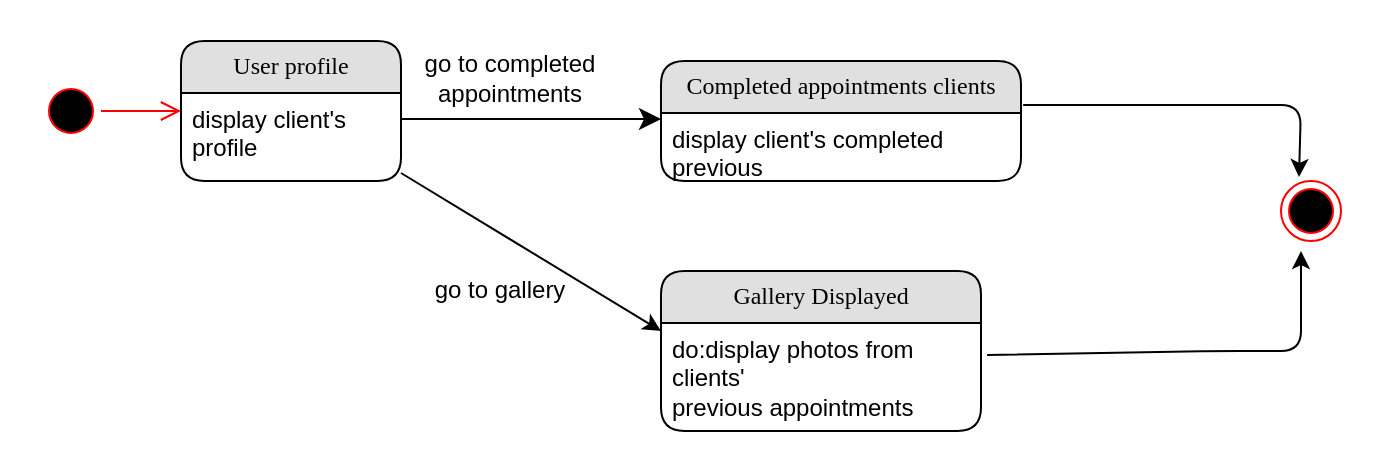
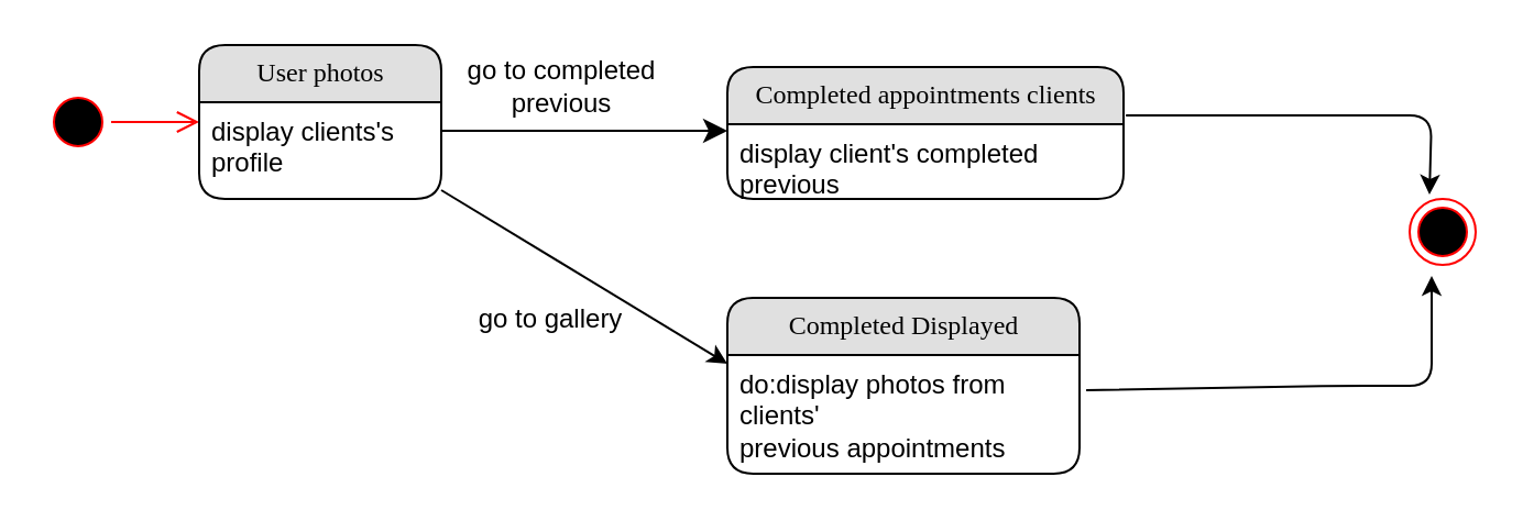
  <mxCell id="0" />
  <mxCell id="1" parent="0" />
  <mxCell id="2" style="edgeStyle=orthogonalEdgeStyle;html=1;labelBackgroundColor=none;startFill=0;startSize=8;endFill=1;endSize=8;fontFamily=Verdana;fontSize=12;exitX=1;exitY=0.5;" parent="1" edge="1"><mxGeometry relative="1" as="geometry"><Array as="points" /><mxPoint x="200" y="59" as="sourcePoint" /><mxPoint x="330" y="59" as="targetPoint" /></mxGeometry></mxCell>
  <mxCell id="3" value="" style="ellipse;html=1;shape=endState;fillColor=#000000;strokeColor=#ff0000;" parent="1" vertex="1"><mxGeometry x="640" y="90" width="30" height="30" as="geometry" /></mxCell>
  <mxCell id="4" value="" style="ellipse;html=1;shape=startState;fillColor=#000000;strokeColor=#ff0000;" parent="1" vertex="1"><mxGeometry x="20" y="40" width="30" height="30" as="geometry" /></mxCell>
  <mxCell id="5" value="" style="edgeStyle=orthogonalEdgeStyle;html=1;verticalAlign=bottom;endArrow=open;endSize=8;strokeColor=#ff0000;" parent="1" source="4" edge="1"><mxGeometry relative="1" as="geometry"><mxPoint x="90" y="55" as="targetPoint" /></mxGeometry></mxCell>
- <mxCell id="6" value="go to completed appointments" style="text;html=1;strokeColor=none;fillColor=none;align=center;verticalAlign=middle;whiteSpace=wrap;rounded=0;" parent="1" vertex="1"><mxGeometry x="200" y="29" width="110" height="20" as="geometry" /></mxCell>
+ <mxCell id="6" value="go to completed previous" style="text;html=1;strokeColor=none;fillColor=none;align=center;verticalAlign=middle;whiteSpace=wrap;rounded=0;" parent="1" vertex="1"><mxGeometry x="200" y="29" width="110" height="20" as="geometry" /></mxCell>
  <mxCell id="7" value="" style="endArrow=classic;html=1;exitX=1.006;exitY=0.367;exitDx=0;exitDy=0;exitPerimeter=0;entryX=0.3;entryY=-0.067;entryDx=0;entryDy=0;entryPerimeter=0;" parent="1" source="10" target="3" edge="1"><mxGeometry width="50" height="50" relative="1" as="geometry"><mxPoint x="510" y="56.01" as="sourcePoint" /><mxPoint x="650" y="85" as="targetPoint" /><Array as="points"><mxPoint x="650" y="52" /></Array></mxGeometry></mxCell>
- <mxCell id="8" value="User profile" style="swimlane;html=1;fontStyle=0;childLayout=stackLayout;horizontal=1;startSize=26;fillColor=#e0e0e0;horizontalStack=0;resizeParent=1;resizeLast=0;collapsible=1;marginBottom=0;swimlaneFillColor=#ffffff;align=center;rounded=1;shadow=0;comic=0;labelBackgroundColor=none;strokeWidth=1;fontFamily=Verdana;fontSize=12" parent="1" vertex="1"><mxGeometry x="90" y="20" width="110" height="70" as="geometry" /></mxCell>
- <mxCell id="9" value="display client's profile&amp;nbsp;" style="text;html=1;strokeColor=none;fillColor=none;spacingLeft=4;spacingRight=4;whiteSpace=wrap;overflow=hidden;rotatable=0;points=[[0,0.5],[1,0.5]];portConstraint=eastwest;" parent="8" vertex="1"><mxGeometry y="26" width="110" height="44" as="geometry" /></mxCell>
+ <mxCell id="8" value="User photos" style="swimlane;html=1;fontStyle=0;childLayout=stackLayout;horizontal=1;startSize=26;fillColor=#e0e0e0;horizontalStack=0;resizeParent=1;resizeLast=0;collapsible=1;marginBottom=0;swimlaneFillColor=#ffffff;align=center;rounded=1;shadow=0;comic=0;labelBackgroundColor=none;strokeWidth=1;fontFamily=Verdana;fontSize=12" parent="1" vertex="1"><mxGeometry x="90" y="20" width="110" height="70" as="geometry" /></mxCell>
+ <mxCell id="9" value="display clients's profile&amp;nbsp;" style="text;html=1;strokeColor=none;fillColor=none;spacingLeft=4;spacingRight=4;whiteSpace=wrap;overflow=hidden;rotatable=0;points=[[0,0.5],[1,0.5]];portConstraint=eastwest;" parent="8" vertex="1"><mxGeometry y="26" width="110" height="44" as="geometry" /></mxCell>
  <mxCell id="10" value="Completed appointments clients" style="swimlane;html=1;fontStyle=0;childLayout=stackLayout;horizontal=1;startSize=26;fillColor=#e0e0e0;horizontalStack=0;resizeParent=1;resizeLast=0;collapsible=1;marginBottom=0;swimlaneFillColor=#ffffff;align=center;rounded=1;shadow=0;comic=0;labelBackgroundColor=none;strokeWidth=1;fontFamily=Verdana;fontSize=12" parent="1" vertex="1"><mxGeometry x="330" y="30" width="180" height="60" as="geometry" /></mxCell>
  <mxCell id="11" value="display client's completed previous" style="text;html=1;strokeColor=none;fillColor=none;spacingLeft=4;spacingRight=4;whiteSpace=wrap;overflow=hidden;rotatable=0;points=[[0,0.5],[1,0.5]];portConstraint=eastwest;" parent="10" vertex="1"><mxGeometry y="26" width="180" height="34" as="geometry" /></mxCell>
  <mxCell id="12" value="" style="endArrow=classic;html=1;" parent="1" edge="1"><mxGeometry width="50" height="50" relative="1" as="geometry"><mxPoint x="200" y="86" as="sourcePoint" /><mxPoint x="330" y="165" as="targetPoint" /><Array as="points" /></mxGeometry></mxCell>
- <mxCell id="13" value="Gallery Displayed" style="swimlane;html=1;fontStyle=0;childLayout=stackLayout;horizontal=1;startSize=26;fillColor=#e0e0e0;horizontalStack=0;resizeParent=1;resizeLast=0;collapsible=1;marginBottom=0;swimlaneFillColor=#ffffff;align=center;rounded=1;shadow=0;comic=0;labelBackgroundColor=none;strokeWidth=1;fontFamily=Verdana;fontSize=12" parent="1" vertex="1"><mxGeometry x="330" y="135" width="160" height="80" as="geometry" /></mxCell>
+ <mxCell id="13" value="Completed Displayed" style="swimlane;html=1;fontStyle=0;childLayout=stackLayout;horizontal=1;startSize=26;fillColor=#e0e0e0;horizontalStack=0;resizeParent=1;resizeLast=0;collapsible=1;marginBottom=0;swimlaneFillColor=#ffffff;align=center;rounded=1;shadow=0;comic=0;labelBackgroundColor=none;strokeWidth=1;fontFamily=Verdana;fontSize=12" parent="1" vertex="1"><mxGeometry x="330" y="135" width="160" height="80" as="geometry" /></mxCell>
  <mxCell id="14" value="do:display photos from clients'&lt;br&gt;previous appointments" style="text;html=1;strokeColor=none;fillColor=none;spacingLeft=4;spacingRight=4;whiteSpace=wrap;overflow=hidden;rotatable=0;points=[[0,0.5],[1,0.5]];portConstraint=eastwest;" parent="13" vertex="1"><mxGeometry y="26" width="160" height="54" as="geometry" /></mxCell>
  <mxCell id="15" value="go to gallery" style="text;html=1;strokeColor=none;fillColor=none;align=center;verticalAlign=middle;whiteSpace=wrap;rounded=0;" parent="1" vertex="1"><mxGeometry x="195" y="135" width="110" height="20" as="geometry" /></mxCell>
  <mxCell id="16" value="" style="endArrow=classic;html=1;exitX=1.019;exitY=0.296;exitDx=0;exitDy=0;exitPerimeter=0;" parent="1" source="14" edge="1"><mxGeometry width="50" height="50" relative="1" as="geometry"><mxPoint x="490" y="185" as="sourcePoint" /><mxPoint x="650" y="125" as="targetPoint" /><Array as="points"><mxPoint x="610" y="175" /><mxPoint x="650" y="175" /></Array></mxGeometry></mxCell>
